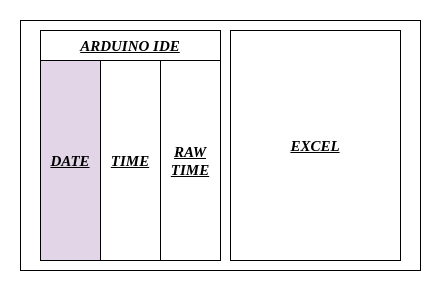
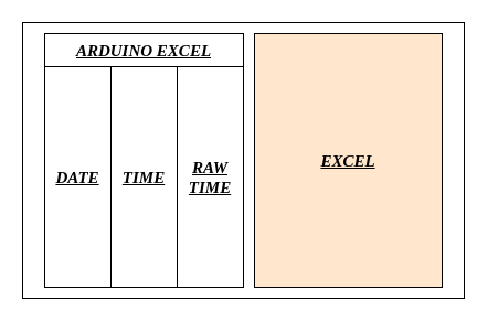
  <mxCell id="0" />
  <mxCell id="1" parent="0" />
  <mxCell id="2" value="" style="rounded=0;whiteSpace=wrap;html=1;" vertex="1" parent="1"><mxGeometry x="20" y="20" width="400" height="250" as="geometry" /></mxCell>
  <mxCell id="3" value="" style="rounded=0;whiteSpace=wrap;html=1;fontFamily=Times New Roman;fontSize=20;fontStyle=7" vertex="1" parent="1"><mxGeometry x="40" y="30" width="180" height="230" as="geometry" /></mxCell>
- <mxCell id="4" value="EXCEL" style="rounded=0;whiteSpace=wrap;html=1;fontFamily=Times New Roman;fontSize=15;fontStyle=7" vertex="1" parent="1"><mxGeometry x="230" y="30" width="170" height="230" as="geometry" /></mxCell>
- <mxCell id="5" value="ARDUINO IDE" style="text;html=1;align=center;verticalAlign=middle;whiteSpace=wrap;rounded=0;fontFamily=Times New Roman;fontSize=15;fontStyle=7" vertex="1" parent="1"><mxGeometry x="40" y="30" width="180" height="30" as="geometry" /></mxCell>
- <mxCell id="6" value="DATE" style="rounded=0;whiteSpace=wrap;html=1;fontFamily=Times New Roman;fontSize=15;fontStyle=7;fillColor=#e1d5e7;" vertex="1" parent="1"><mxGeometry x="40" y="60" width="60" height="200" as="geometry" /></mxCell>
+ <mxCell id="4" value="EXCEL" style="rounded=0;whiteSpace=wrap;html=1;fontFamily=Times New Roman;fontSize=15;fontStyle=7;fillColor=#ffe6cc;" vertex="1" parent="1"><mxGeometry x="230" y="30" width="170" height="230" as="geometry" /></mxCell>
+ <mxCell id="5" value="ARDUINO EXCEL" style="text;html=1;align=center;verticalAlign=middle;whiteSpace=wrap;rounded=0;fontFamily=Times New Roman;fontSize=15;fontStyle=7" vertex="1" parent="1"><mxGeometry x="40" y="30" width="180" height="30" as="geometry" /></mxCell>
+ <mxCell id="6" value="DATE" style="rounded=0;whiteSpace=wrap;html=1;fontFamily=Times New Roman;fontSize=15;fontStyle=7" vertex="1" parent="1"><mxGeometry x="40" y="60" width="60" height="200" as="geometry" /></mxCell>
  <mxCell id="7" value="TIME" style="rounded=0;whiteSpace=wrap;html=1;fontFamily=Times New Roman;fontSize=15;fontStyle=7" vertex="1" parent="1"><mxGeometry x="100" y="60" width="60" height="200" as="geometry" /></mxCell>
  <mxCell id="8" value="RAW TIME" style="rounded=0;whiteSpace=wrap;html=1;fontFamily=Times New Roman;fontSize=15;fontStyle=7" vertex="1" parent="1"><mxGeometry x="160" y="60" width="60" height="200" as="geometry" /></mxCell>
